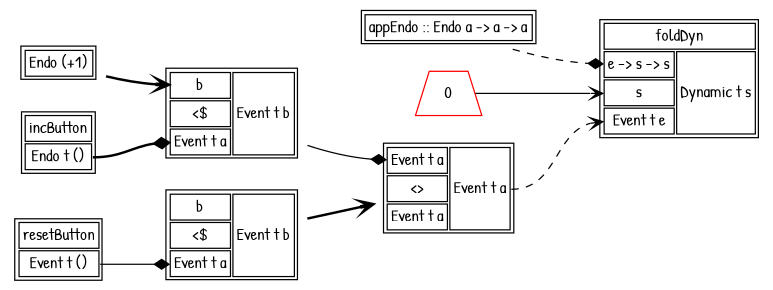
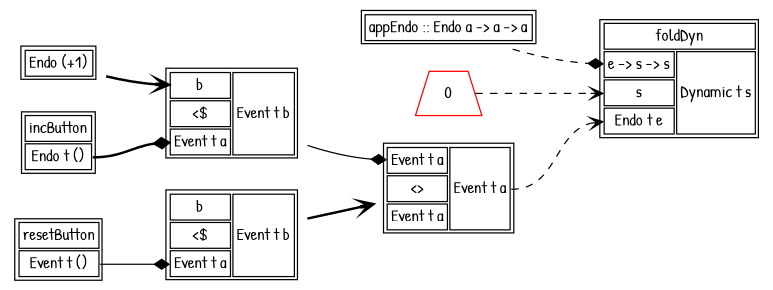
  digraph {
    fontname="Patrick Hand"
    rankdir=LR
    node [fontname="Patrick Hand" shape=plaintext]
    edge [arrowhead=diamond fontname="Patrick Hand" headport=inputE style=bold]
-   n1 [label=<            <table border='1' cellborder='1'>             <tr><td colspan='2'>foldDyn</td></tr>             <tr><td port="reducer">e -&gt; s -&gt; s</td><td rowspan='3' port="output">Dynamic t s</td></tr>             <tr><td port="init">s</td></tr>             <tr><td port="event">Event t e</td></tr>            </table>>]
+   n1 [label=<            <table border='1' cellborder='1'>             <tr><td colspan='2'>foldDyn</td></tr>             <tr><td port="reducer">e -&gt; s -&gt; s</td><td rowspan='3' port="output">Dynamic t s</td></tr>             <tr><td port="init">s</td></tr>             <tr><td port="event">Endo t e</td></tr>            </table>>]
    n2 [label=<          <table border='1'>          <tr><td>appEndo :: Endo a -&gt; a -&gt; a</td></tr>          </table>          >]
    n3 [label=<        <table border='1' cellborder='1'>        <tr><td port="inputVal">b</td><td port="output" rowspan='3'>Event t b</td></tr>        <tr><td>&lt;$</td></tr>        <tr><td port="inputE">Event t a</td></tr>        </table>        >]
    n4 [label=<          <table border='1' cellborder='1'>          <tr><td port="inputA">Event t a</td><td rowspan="3" port="output">Event t a</td></tr>          <tr><td>&lt;&gt;</td></tr>          <tr><td port="inputA">Event t a</td></tr>          </table>          >]
    n5 [label=<              <table border='1' cellborder='1'>              <tr><td>Endo (+1)</td></tr>              </table>              >]
    n6 [label=<            <table border='1' cellborder='1'>            <tr><td port="inputVal">b</td><td port="output" rowspan='3'>Event t b</td></tr>            <tr><td>&lt;$</td></tr>            <tr><td port="inputE">Event t a</td></tr>            </table>            >]
    n7 [label=<           <table border='1' cellborder='1'>           <tr><td>incButton</td></tr>           <tr><td port='output'>Endo t ()</td></tr>           </table>           >]
    n8 [label=<        <table border='1' cellborder='1'>        <tr><td>resetButton</td></tr>        <tr><td port='output'>Event t ()</td></tr>        </table>        >]
    0 [color=red shape=trapezium]
    n2 -> n1 [headport=reducer style=dashed]
    n3 -> n4 [arrowhead=vee headport=inputB]
    n4 -> n1 [arrowhead=vee headport=event style=dashed tailport=output]
    n5 -> n6 [arrowhead=vee headport=inputVal]
    n6 -> n4 [headport=inputA style=solid]
    n7 -> n6 [tailport=output]
    n8 -> n3 [style=solid tailport=output]
-   0 -> n1 [arrowhead=vee headport=init style=solid]
+   0 -> n1 [arrowhead=vee headport=init style=dashed]
  }
